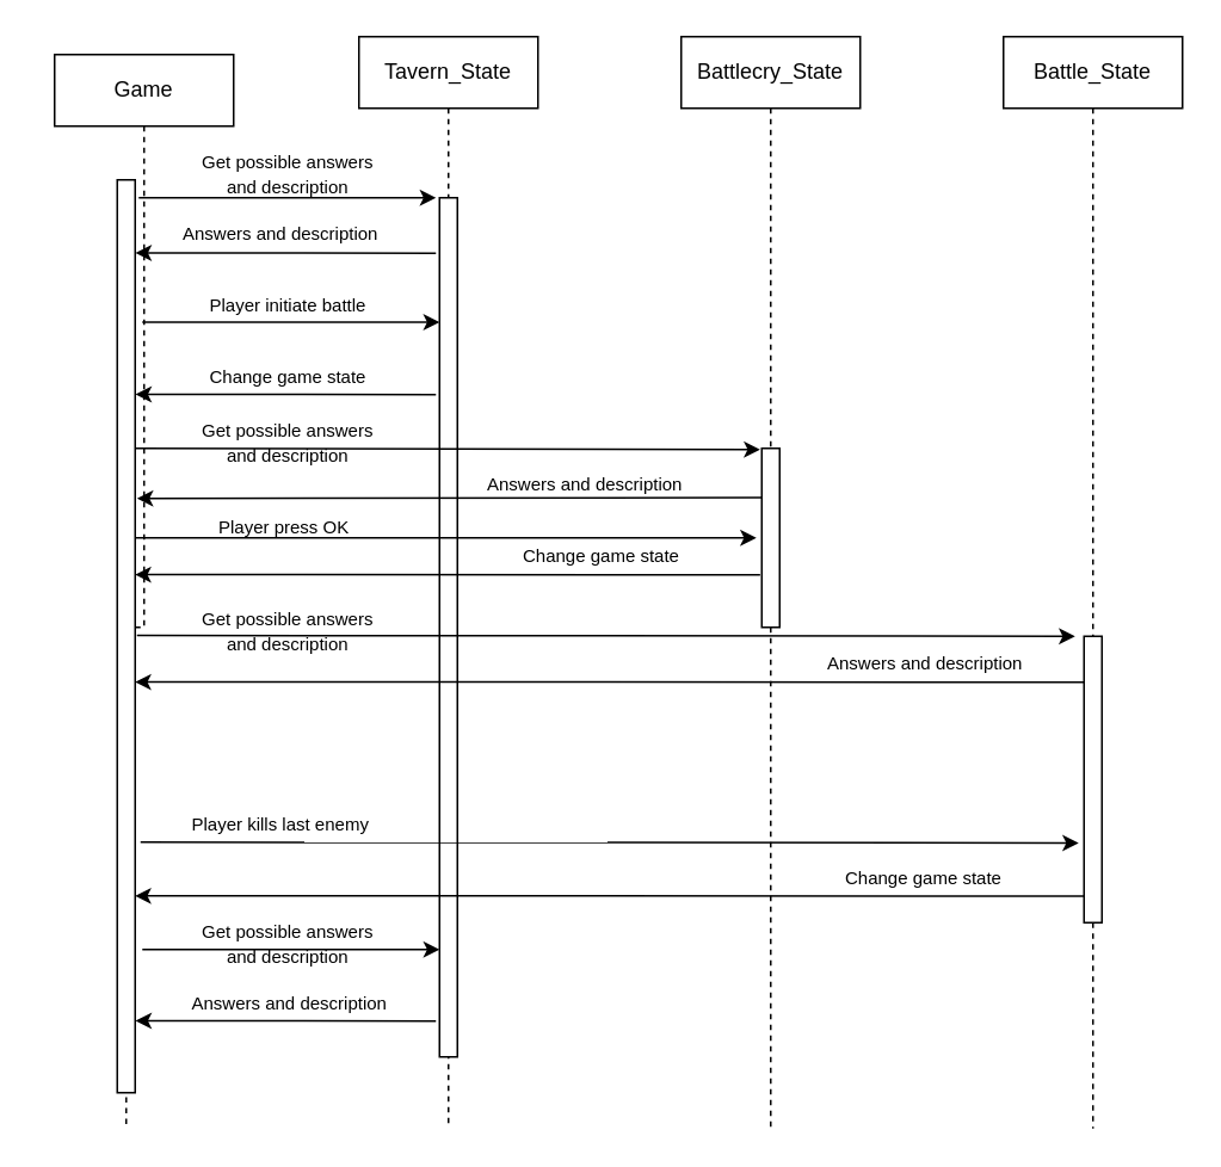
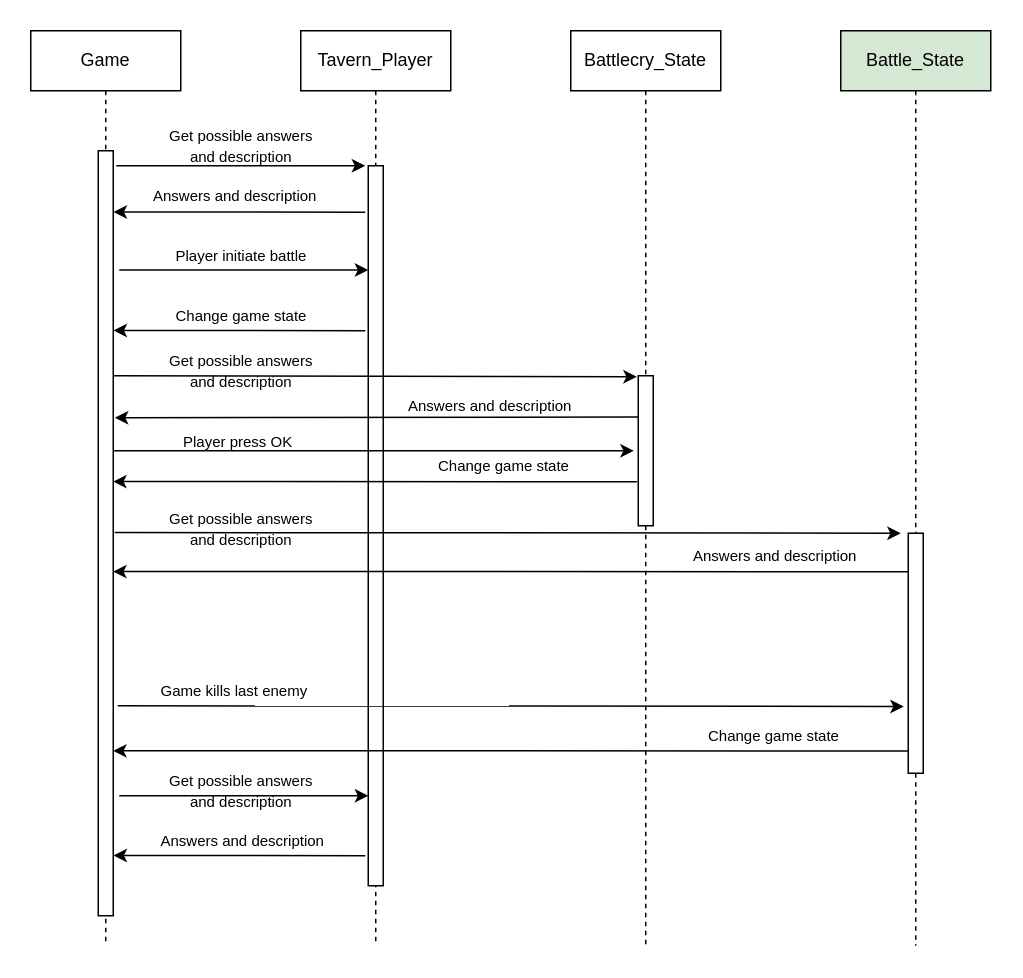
  <mxCell id="0" />
  <mxCell id="1" parent="0" />
  <mxCell id="2" style="edgeStyle=orthogonalEdgeStyle;rounded=0;orthogonalLoop=1;jettySize=auto;html=1;endArrow=none;endFill=0;dashed=1;" parent="1" source="3" edge="1"><mxGeometry relative="1" as="geometry"><mxPoint x="70" y="630" as="targetPoint" /></mxGeometry></mxCell>
- <mxCell id="3" value="Game" style="rounded=0;whiteSpace=wrap;html=1;" parent="1" vertex="1"><mxGeometry x="30" y="30" width="100" height="40" as="geometry" /></mxCell>
+ <mxCell id="3" value="Game" style="rounded=0;whiteSpace=wrap;html=1;" parent="1" vertex="1"><mxGeometry x="20" y="20" width="100" height="40" as="geometry" /></mxCell>
  <mxCell id="4" style="edgeStyle=orthogonalEdgeStyle;rounded=0;orthogonalLoop=1;jettySize=auto;html=1;dashed=1;endArrow=none;endFill=0;" parent="1" source="5" edge="1"><mxGeometry relative="1" as="geometry"><mxPoint x="250" y="630" as="targetPoint" /></mxGeometry></mxCell>
- <mxCell id="5" value="Tavern_State" style="rounded=0;whiteSpace=wrap;html=1;" parent="1" vertex="1"><mxGeometry x="200" y="20" width="100" height="40" as="geometry" /></mxCell>
+ <mxCell id="5" value="Tavern_Player" style="rounded=0;whiteSpace=wrap;html=1;" parent="1" vertex="1"><mxGeometry x="200" y="20" width="100" height="40" as="geometry" /></mxCell>
  <mxCell id="6" style="edgeStyle=orthogonalEdgeStyle;rounded=0;orthogonalLoop=1;jettySize=auto;html=1;dashed=1;endArrow=none;endFill=0;" parent="1" source="18" edge="1"><mxGeometry relative="1" as="geometry"><mxPoint x="430" y="630" as="targetPoint" /></mxGeometry></mxCell>
  <mxCell id="7" value="Battlecry_State" style="rounded=0;whiteSpace=wrap;html=1;" parent="1" vertex="1"><mxGeometry x="380" y="20" width="100" height="40" as="geometry" /></mxCell>
  <mxCell id="8" style="edgeStyle=orthogonalEdgeStyle;rounded=0;orthogonalLoop=1;jettySize=auto;html=1;dashed=1;endArrow=none;endFill=0;" parent="1" source="30" edge="1"><mxGeometry relative="1" as="geometry"><mxPoint x="610" y="630" as="targetPoint" /></mxGeometry></mxCell>
- <mxCell id="9" value="Battle_State" style="rounded=0;whiteSpace=wrap;html=1;" parent="1" vertex="1"><mxGeometry x="560" y="20" width="100" height="40" as="geometry" /></mxCell>
+ <mxCell id="9" value="Battle_State" style="rounded=0;whiteSpace=wrap;html=1;fillColor=#d5e8d4;" parent="1" vertex="1"><mxGeometry x="560" y="20" width="100" height="40" as="geometry" /></mxCell>
  <mxCell id="10" value="" style="rounded=0;whiteSpace=wrap;html=1;" parent="1" vertex="1"><mxGeometry x="65" y="100" width="10" height="510" as="geometry" /></mxCell>
  <mxCell id="11" value="" style="rounded=0;whiteSpace=wrap;html=1;" parent="1" vertex="1"><mxGeometry x="245" y="110" width="10" height="480" as="geometry" /></mxCell>
  <mxCell id="12" value="" style="endArrow=classic;html=1;" parent="1" edge="1"><mxGeometry width="50" height="50" relative="1" as="geometry"><mxPoint x="77" y="110" as="sourcePoint" /><mxPoint x="243" y="110" as="targetPoint" /></mxGeometry></mxCell>
  <mxCell id="13" value="&lt;font style=&quot;font-size: 10px&quot;&gt;Get possible answers &lt;br&gt;and description&lt;/font&gt;" style="text;html=1;resizable=0;points=[];autosize=1;align=center;verticalAlign=top;spacingTop=-4;" parent="1" vertex="1"><mxGeometry x="105" y="80" width="110" height="30" as="geometry" /></mxCell>
  <mxCell id="14" value="" style="endArrow=classic;html=1;entryX=1.019;entryY=0.08;entryDx=0;entryDy=0;entryPerimeter=0;" parent="1" target="10" edge="1"><mxGeometry width="50" height="50" relative="1" as="geometry"><mxPoint x="243" y="141" as="sourcePoint" /><mxPoint x="266" y="150" as="targetPoint" /></mxGeometry></mxCell>
  <mxCell id="15" value="&lt;span style=&quot;font-size: 10px&quot;&gt;Answers and description&lt;/span&gt;" style="text;html=1;resizable=0;points=[];autosize=1;align=left;verticalAlign=top;spacingTop=-4;" parent="1" vertex="1"><mxGeometry x="100" y="120" width="120" height="20" as="geometry" /></mxCell>
  <mxCell id="16" value="" style="endArrow=classic;html=1;" parent="1" edge="1"><mxGeometry width="50" height="50" relative="1" as="geometry"><mxPoint x="79" y="179.5" as="sourcePoint" /><mxPoint x="245" y="179.5" as="targetPoint" /></mxGeometry></mxCell>
  <mxCell id="17" value="&lt;font style=&quot;font-size: 10px&quot;&gt;Player initiate battle&lt;/font&gt;" style="text;html=1;resizable=0;points=[];autosize=1;align=left;verticalAlign=top;spacingTop=-4;" parent="1" vertex="1"><mxGeometry x="115" y="160" width="100" height="20" as="geometry" /></mxCell>
  <mxCell id="18" value="" style="rounded=0;whiteSpace=wrap;html=1;" parent="1" vertex="1"><mxGeometry x="425" y="250" width="10" height="100" as="geometry" /></mxCell>
  <mxCell id="19" style="edgeStyle=orthogonalEdgeStyle;rounded=0;orthogonalLoop=1;jettySize=auto;html=1;dashed=1;endArrow=none;endFill=0;" parent="1" source="7" target="18" edge="1"><mxGeometry relative="1" as="geometry"><mxPoint x="430" y="60" as="sourcePoint" /><mxPoint x="430" y="630" as="targetPoint" /></mxGeometry></mxCell>
  <mxCell id="20" value="" style="endArrow=classic;html=1;entryX=1.019;entryY=0.08;entryDx=0;entryDy=0;entryPerimeter=0;" parent="1" edge="1"><mxGeometry width="50" height="50" relative="1" as="geometry"><mxPoint x="243" y="220" as="sourcePoint" /><mxPoint x="75.19" y="219.8" as="targetPoint" /></mxGeometry></mxCell>
  <mxCell id="21" value="&lt;font style=&quot;font-size: 10px&quot;&gt;Change game state&lt;/font&gt;" style="text;html=1;resizable=0;points=[];autosize=1;align=left;verticalAlign=top;spacingTop=-4;" parent="1" vertex="1"><mxGeometry x="115" y="200" width="100" height="20" as="geometry" /></mxCell>
  <mxCell id="22" value="" style="endArrow=classic;html=1;entryX=-0.097;entryY=0.007;entryDx=0;entryDy=0;entryPerimeter=0;" parent="1" target="18" edge="1"><mxGeometry width="50" height="50" relative="1" as="geometry"><mxPoint x="75" y="250" as="sourcePoint" /><mxPoint x="420" y="251" as="targetPoint" /></mxGeometry></mxCell>
  <mxCell id="23" value="&lt;font style=&quot;font-size: 10px&quot;&gt;Get possible answers &lt;br&gt;and description&lt;/font&gt;" style="text;html=1;resizable=0;points=[];autosize=1;align=center;verticalAlign=top;spacingTop=-4;" parent="1" vertex="1"><mxGeometry x="105" y="230" width="110" height="30" as="geometry" /></mxCell>
  <mxCell id="24" value="&lt;span style=&quot;font-size: 10px&quot;&gt;Answers and description&lt;/span&gt;" style="text;html=1;resizable=0;points=[];autosize=1;align=left;verticalAlign=top;spacingTop=-4;" parent="1" vertex="1"><mxGeometry x="270" y="260" width="120" height="20" as="geometry" /></mxCell>
  <mxCell id="25" value="" style="endArrow=classic;html=1;entryX=1.107;entryY=0.349;entryDx=0;entryDy=0;entryPerimeter=0;" parent="1" target="10" edge="1"><mxGeometry width="50" height="50" relative="1" as="geometry"><mxPoint x="425" y="277.5" as="sourcePoint" /><mxPoint x="77.88" y="278.04" as="targetPoint" /></mxGeometry></mxCell>
  <mxCell id="26" value="" style="endArrow=classic;html=1;exitX=1;exitY=0.392;exitDx=0;exitDy=0;exitPerimeter=0;" parent="1" source="10" edge="1"><mxGeometry width="50" height="50" relative="1" as="geometry"><mxPoint x="75" y="309.5" as="sourcePoint" /><mxPoint x="422" y="300" as="targetPoint" /><Array as="points"><mxPoint x="230" y="300" /></Array></mxGeometry></mxCell>
  <mxCell id="27" value="&lt;font style=&quot;font-size: 10px&quot;&gt;Player press OK&lt;/font&gt;" style="text;html=1;" parent="1" vertex="1"><mxGeometry x="120" y="280" width="80" height="30" as="geometry" /></mxCell>
  <mxCell id="28" value="&lt;font style=&quot;font-size: 10px&quot;&gt;Change game state&lt;/font&gt;" style="text;html=1;resizable=0;points=[];autosize=1;align=left;verticalAlign=top;spacingTop=-4;" parent="1" vertex="1"><mxGeometry x="290" y="300" width="100" height="20" as="geometry" /></mxCell>
  <mxCell id="29" value="" style="endArrow=classic;html=1;entryX=1.188;entryY=0.354;entryDx=0;entryDy=0;entryPerimeter=0;exitX=-0.091;exitY=0.707;exitDx=0;exitDy=0;exitPerimeter=0;" parent="1" source="18" edge="1"><mxGeometry width="50" height="50" relative="1" as="geometry"><mxPoint x="422" y="320" as="sourcePoint" /><mxPoint x="74.88" y="320.54" as="targetPoint" /></mxGeometry></mxCell>
  <mxCell id="30" value="" style="rounded=0;whiteSpace=wrap;html=1;" parent="1" vertex="1"><mxGeometry x="605" y="355" width="10" height="160" as="geometry" /></mxCell>
  <mxCell id="31" style="edgeStyle=orthogonalEdgeStyle;rounded=0;orthogonalLoop=1;jettySize=auto;html=1;dashed=1;endArrow=none;endFill=0;" parent="1" source="9" target="30" edge="1"><mxGeometry relative="1" as="geometry"><mxPoint x="610" y="60" as="sourcePoint" /><mxPoint x="610" y="630" as="targetPoint" /></mxGeometry></mxCell>
  <mxCell id="32" value="" style="endArrow=classic;html=1;" parent="1" edge="1"><mxGeometry width="50" height="50" relative="1" as="geometry"><mxPoint x="76" y="354.5" as="sourcePoint" /><mxPoint x="600" y="355" as="targetPoint" /></mxGeometry></mxCell>
  <mxCell id="33" value="&lt;font style=&quot;font-size: 10px&quot;&gt;Get possible answers &lt;br&gt;and description&lt;/font&gt;" style="text;html=1;resizable=0;points=[];autosize=1;align=center;verticalAlign=top;spacingTop=-4;" parent="1" vertex="1"><mxGeometry x="105" y="335" width="110" height="30" as="geometry" /></mxCell>
  <mxCell id="34" value="" style="endArrow=classic;html=1;entryX=1.188;entryY=0.354;entryDx=0;entryDy=0;entryPerimeter=0;exitX=0.019;exitY=0.16;exitDx=0;exitDy=0;exitPerimeter=0;" parent="1" source="30" edge="1"><mxGeometry width="50" height="50" relative="1" as="geometry"><mxPoint x="600" y="381" as="sourcePoint" /><mxPoint x="74.88" y="380.54" as="targetPoint" /></mxGeometry></mxCell>
  <mxCell id="35" value="&lt;span style=&quot;font-size: 10px&quot;&gt;Answers and description&lt;/span&gt;" style="text;html=1;resizable=0;points=[];autosize=1;align=left;verticalAlign=top;spacingTop=-4;" parent="1" vertex="1"><mxGeometry x="460" y="360" width="120" height="20" as="geometry" /></mxCell>
  <mxCell id="36" value="" style="endArrow=classic;html=1;" parent="1" edge="1"><mxGeometry width="50" height="50" relative="1" as="geometry"><mxPoint x="78" y="470" as="sourcePoint" /><mxPoint x="602" y="470.5" as="targetPoint" /></mxGeometry></mxCell>
- <mxCell id="37" value="&lt;font style=&quot;font-size: 10px&quot;&gt;Player kills last enemy&lt;/font&gt;" style="text;html=1;resizable=0;points=[];autosize=1;align=left;verticalAlign=top;spacingTop=-4;" parent="1" vertex="1"><mxGeometry x="105" y="450" width="110" height="20" as="geometry" /></mxCell>
+ <mxCell id="37" value="&lt;font style=&quot;font-size: 10px&quot;&gt;Game kills last enemy&lt;/font&gt;" style="text;html=1;resizable=0;points=[];autosize=1;align=left;verticalAlign=top;spacingTop=-4;" parent="1" vertex="1"><mxGeometry x="105" y="450" width="110" height="20" as="geometry" /></mxCell>
  <mxCell id="38" value="" style="endArrow=classic;html=1;entryX=1.188;entryY=0.354;entryDx=0;entryDy=0;entryPerimeter=0;exitX=0.019;exitY=0.16;exitDx=0;exitDy=0;exitPerimeter=0;" parent="1" edge="1"><mxGeometry width="50" height="50" relative="1" as="geometry"><mxPoint x="605.19" y="500.1" as="sourcePoint" /><mxPoint x="74.88" y="500.04" as="targetPoint" /></mxGeometry></mxCell>
  <mxCell id="39" value="&lt;font style=&quot;font-size: 10px&quot;&gt;Change game state&lt;/font&gt;" style="text;html=1;resizable=0;points=[];autosize=1;align=left;verticalAlign=top;spacingTop=-4;" parent="1" vertex="1"><mxGeometry x="470" y="480" width="100" height="20" as="geometry" /></mxCell>
  <mxCell id="40" value="" style="endArrow=classic;html=1;" parent="1" edge="1"><mxGeometry width="50" height="50" relative="1" as="geometry"><mxPoint x="79" y="530" as="sourcePoint" /><mxPoint x="245" y="530" as="targetPoint" /></mxGeometry></mxCell>
  <mxCell id="41" value="&lt;font style=&quot;font-size: 10px&quot;&gt;Get possible answers &lt;br&gt;and description&lt;/font&gt;" style="text;html=1;resizable=0;points=[];autosize=1;align=center;verticalAlign=top;spacingTop=-4;" parent="1" vertex="1"><mxGeometry x="105" y="510" width="110" height="30" as="geometry" /></mxCell>
  <mxCell id="42" value="" style="endArrow=classic;html=1;entryX=1.019;entryY=0.08;entryDx=0;entryDy=0;entryPerimeter=0;" parent="1" edge="1"><mxGeometry width="50" height="50" relative="1" as="geometry"><mxPoint x="243" y="570" as="sourcePoint" /><mxPoint x="75.19" y="569.8" as="targetPoint" /></mxGeometry></mxCell>
  <mxCell id="43" value="&lt;span style=&quot;font-size: 10px&quot;&gt;Answers and description&lt;/span&gt;" style="text;html=1;resizable=0;points=[];autosize=1;align=left;verticalAlign=top;spacingTop=-4;" parent="1" vertex="1"><mxGeometry x="105" y="550" width="120" height="20" as="geometry" /></mxCell>
